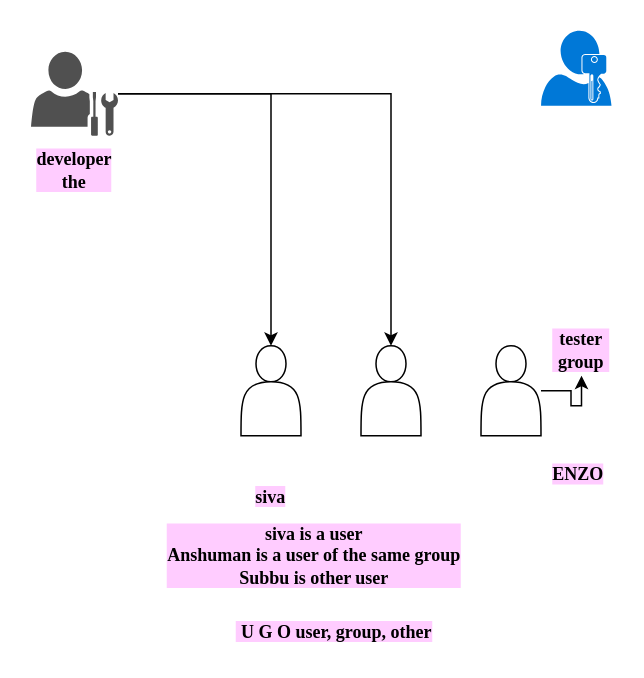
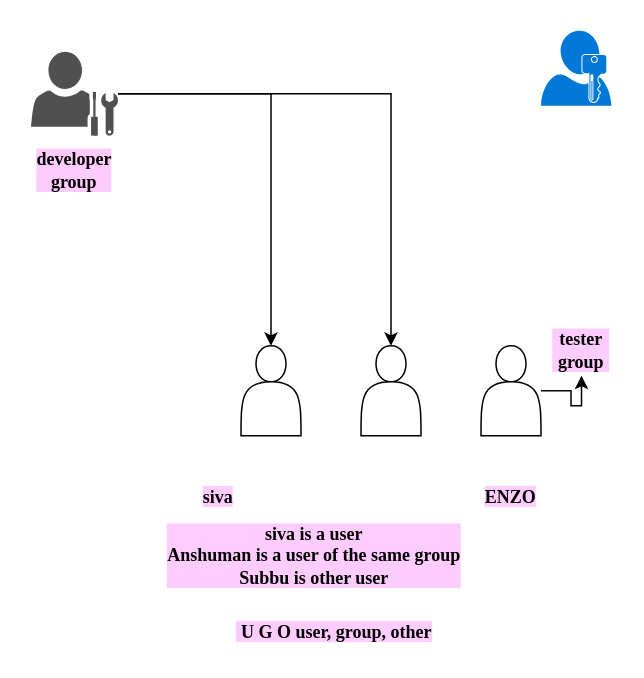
  <mxCell id="0" />
  <mxCell id="1" parent="0" />
  <mxCell id="2" value="" style="shape=actor;whiteSpace=wrap;html=1;" vertex="1" parent="1"><mxGeometry x="160" y="230" width="40" height="60" as="geometry" /></mxCell>
  <mxCell id="3" value="" style="shape=actor;whiteSpace=wrap;html=1;" vertex="1" parent="1"><mxGeometry x="240" y="230" width="40" height="60" as="geometry" /></mxCell>
  <mxCell id="4" style="edgeStyle=orthogonalEdgeStyle;rounded=0;orthogonalLoop=1;jettySize=auto;html=1;entryX=0.5;entryY=1;entryDx=0;entryDy=0;" edge="1" parent="1" source="5" target="13"><mxGeometry relative="1" as="geometry" /></mxCell>
  <mxCell id="5" value="" style="shape=actor;whiteSpace=wrap;html=1;" vertex="1" parent="1"><mxGeometry x="320" y="230" width="40" height="60" as="geometry" /></mxCell>
  <mxCell id="6" style="edgeStyle=orthogonalEdgeStyle;rounded=0;orthogonalLoop=1;jettySize=auto;html=1;" edge="1" parent="1" source="8" target="2"><mxGeometry relative="1" as="geometry" /></mxCell>
  <mxCell id="7" style="edgeStyle=orthogonalEdgeStyle;rounded=0;orthogonalLoop=1;jettySize=auto;html=1;entryX=0.5;entryY=0;entryDx=0;entryDy=0;" edge="1" parent="1" source="8" target="3"><mxGeometry relative="1" as="geometry" /></mxCell>
  <mxCell id="8" value="" style="pointerEvents=1;shadow=0;dashed=0;html=1;strokeColor=none;fillColor=#505050;labelPosition=center;verticalLabelPosition=bottom;verticalAlign=top;outlineConnect=0;align=center;shape=mxgraph.office.users.administrator;" vertex="1" parent="1"><mxGeometry x="20" y="34" width="58" height="56" as="geometry" /></mxCell>
- <mxCell id="9" value="developer the" style="text;html=1;strokeColor=none;fillColor=none;align=center;verticalAlign=bottom;whiteSpace=wrap;rounded=0;strokeWidth=1;fontStyle=1;fontFamily=Verdana;horizontal=1;labelBackgroundColor=#FFCCFF;" vertex="1" parent="1"><mxGeometry x="29" y="110" width="40" height="20" as="geometry" /></mxCell>
- <mxCell id="10" value="siva" style="text;html=1;strokeColor=none;fillColor=none;align=center;verticalAlign=bottom;whiteSpace=wrap;rounded=0;strokeWidth=1;fontStyle=1;fontFamily=Verdana;horizontal=1;labelBackgroundColor=#FFCCFF;" vertex="1" parent="1"><mxGeometry x="160" y="320" width="40" height="20" as="geometry" /></mxCell>
- <mxCell id="11" value="ENZO" style="text;html=1;strokeColor=none;fillColor=none;align=center;verticalAlign=bottom;whiteSpace=wrap;rounded=0;strokeWidth=1;fontStyle=1;fontFamily=Verdana;horizontal=1;labelBackgroundColor=#FFCCFF;" vertex="1" parent="1"><mxGeometry x="365" y="305" width="40" height="20" as="geometry" /></mxCell>
+ <mxCell id="9" value="developer group" style="text;html=1;strokeColor=none;fillColor=none;align=center;verticalAlign=bottom;whiteSpace=wrap;rounded=0;strokeWidth=1;fontStyle=1;fontFamily=Verdana;horizontal=1;labelBackgroundColor=#FFCCFF;" vertex="1" parent="1"><mxGeometry x="29" y="110" width="40" height="20" as="geometry" /></mxCell>
+ <mxCell id="10" value="siva" style="text;html=1;strokeColor=none;fillColor=none;align=center;verticalAlign=bottom;whiteSpace=wrap;rounded=0;strokeWidth=1;fontStyle=1;fontFamily=Verdana;horizontal=1;labelBackgroundColor=#FFCCFF;" vertex="1" parent="1"><mxGeometry x="125" y="320" width="40" height="20" as="geometry" /></mxCell>
+ <mxCell id="11" value="ENZO" style="text;html=1;strokeColor=none;fillColor=none;align=center;verticalAlign=bottom;whiteSpace=wrap;rounded=0;strokeWidth=1;fontStyle=1;fontFamily=Verdana;horizontal=1;labelBackgroundColor=#FFCCFF;" vertex="1" parent="1"><mxGeometry x="320" y="320" width="40" height="20" as="geometry" /></mxCell>
  <mxCell id="12" value="" style="aspect=fixed;pointerEvents=1;shadow=0;dashed=0;html=1;strokeColor=none;labelPosition=center;verticalLabelPosition=bottom;verticalAlign=top;align=center;shape=mxgraph.mscae.enterprise.user_permissions;fillColor=#0078D7;" vertex="1" parent="1"><mxGeometry x="360" y="20" width="47" height="50" as="geometry" /></mxCell>
  <mxCell id="13" value="tester group" style="text;html=1;strokeColor=none;fillColor=none;align=center;verticalAlign=bottom;whiteSpace=wrap;rounded=0;strokeWidth=1;fontStyle=1;fontFamily=Verdana;horizontal=1;labelBackgroundColor=#FFCCFF;" vertex="1" parent="1"><mxGeometry x="367" y="230" width="40" height="20" as="geometry" /></mxCell>
  <mxCell id="14" value="siva is a user&lt;br&gt;Anshuman is a user of the same group&lt;br&gt;Subbu is other user" style="text;html=1;strokeColor=none;fillColor=none;align=center;verticalAlign=bottom;whiteSpace=wrap;rounded=0;strokeWidth=1;fontStyle=1;fontFamily=Verdana;horizontal=1;labelBackgroundColor=#FFCCFF;" vertex="1" parent="1"><mxGeometry x="78" y="374" width="262" height="20" as="geometry" /></mxCell>
  <mxCell id="15" value="&amp;nbsp;U G O user, group, other" style="text;html=1;strokeColor=none;fillColor=none;align=center;verticalAlign=bottom;whiteSpace=wrap;rounded=0;strokeWidth=1;fontStyle=1;fontFamily=Verdana;horizontal=1;labelBackgroundColor=#FFCCFF;" vertex="1" parent="1"><mxGeometry x="135" y="410" width="175" height="20" as="geometry" /></mxCell>
